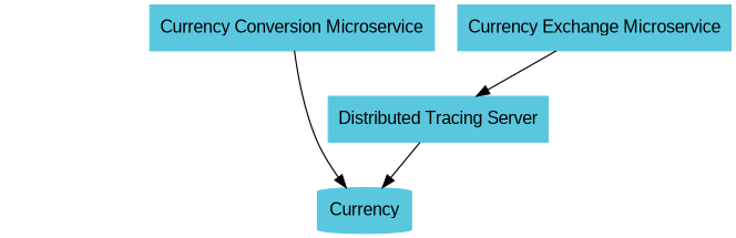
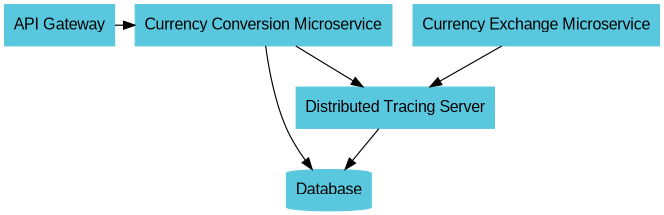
  digraph {
    fontname="Liberation Sans"
    rankdir=TB
    node [color="#59C8DE" fontname="Liberation Sans" shape=rect style=filled]
    edge [fontname="Liberation Sans"]
+   n1 [label=<API Gateway>]
    n2 [label=<Currency Conversion Microservice>]
    n3 [label=<Currency Exchange Microservice>]
-   Database [shape=cylinder label=Currency]
+   Database [shape=cylinder]
    n5 [label=<Distributed Tracing Server>]
    subgraph sub_1 {
      rank=same
+     n1
      n2
      n3
    }
+   n1 -> n2
    n2 -> Database
+   n2 -> n5
    n3 -> n5
    n5 -> Database
  }
